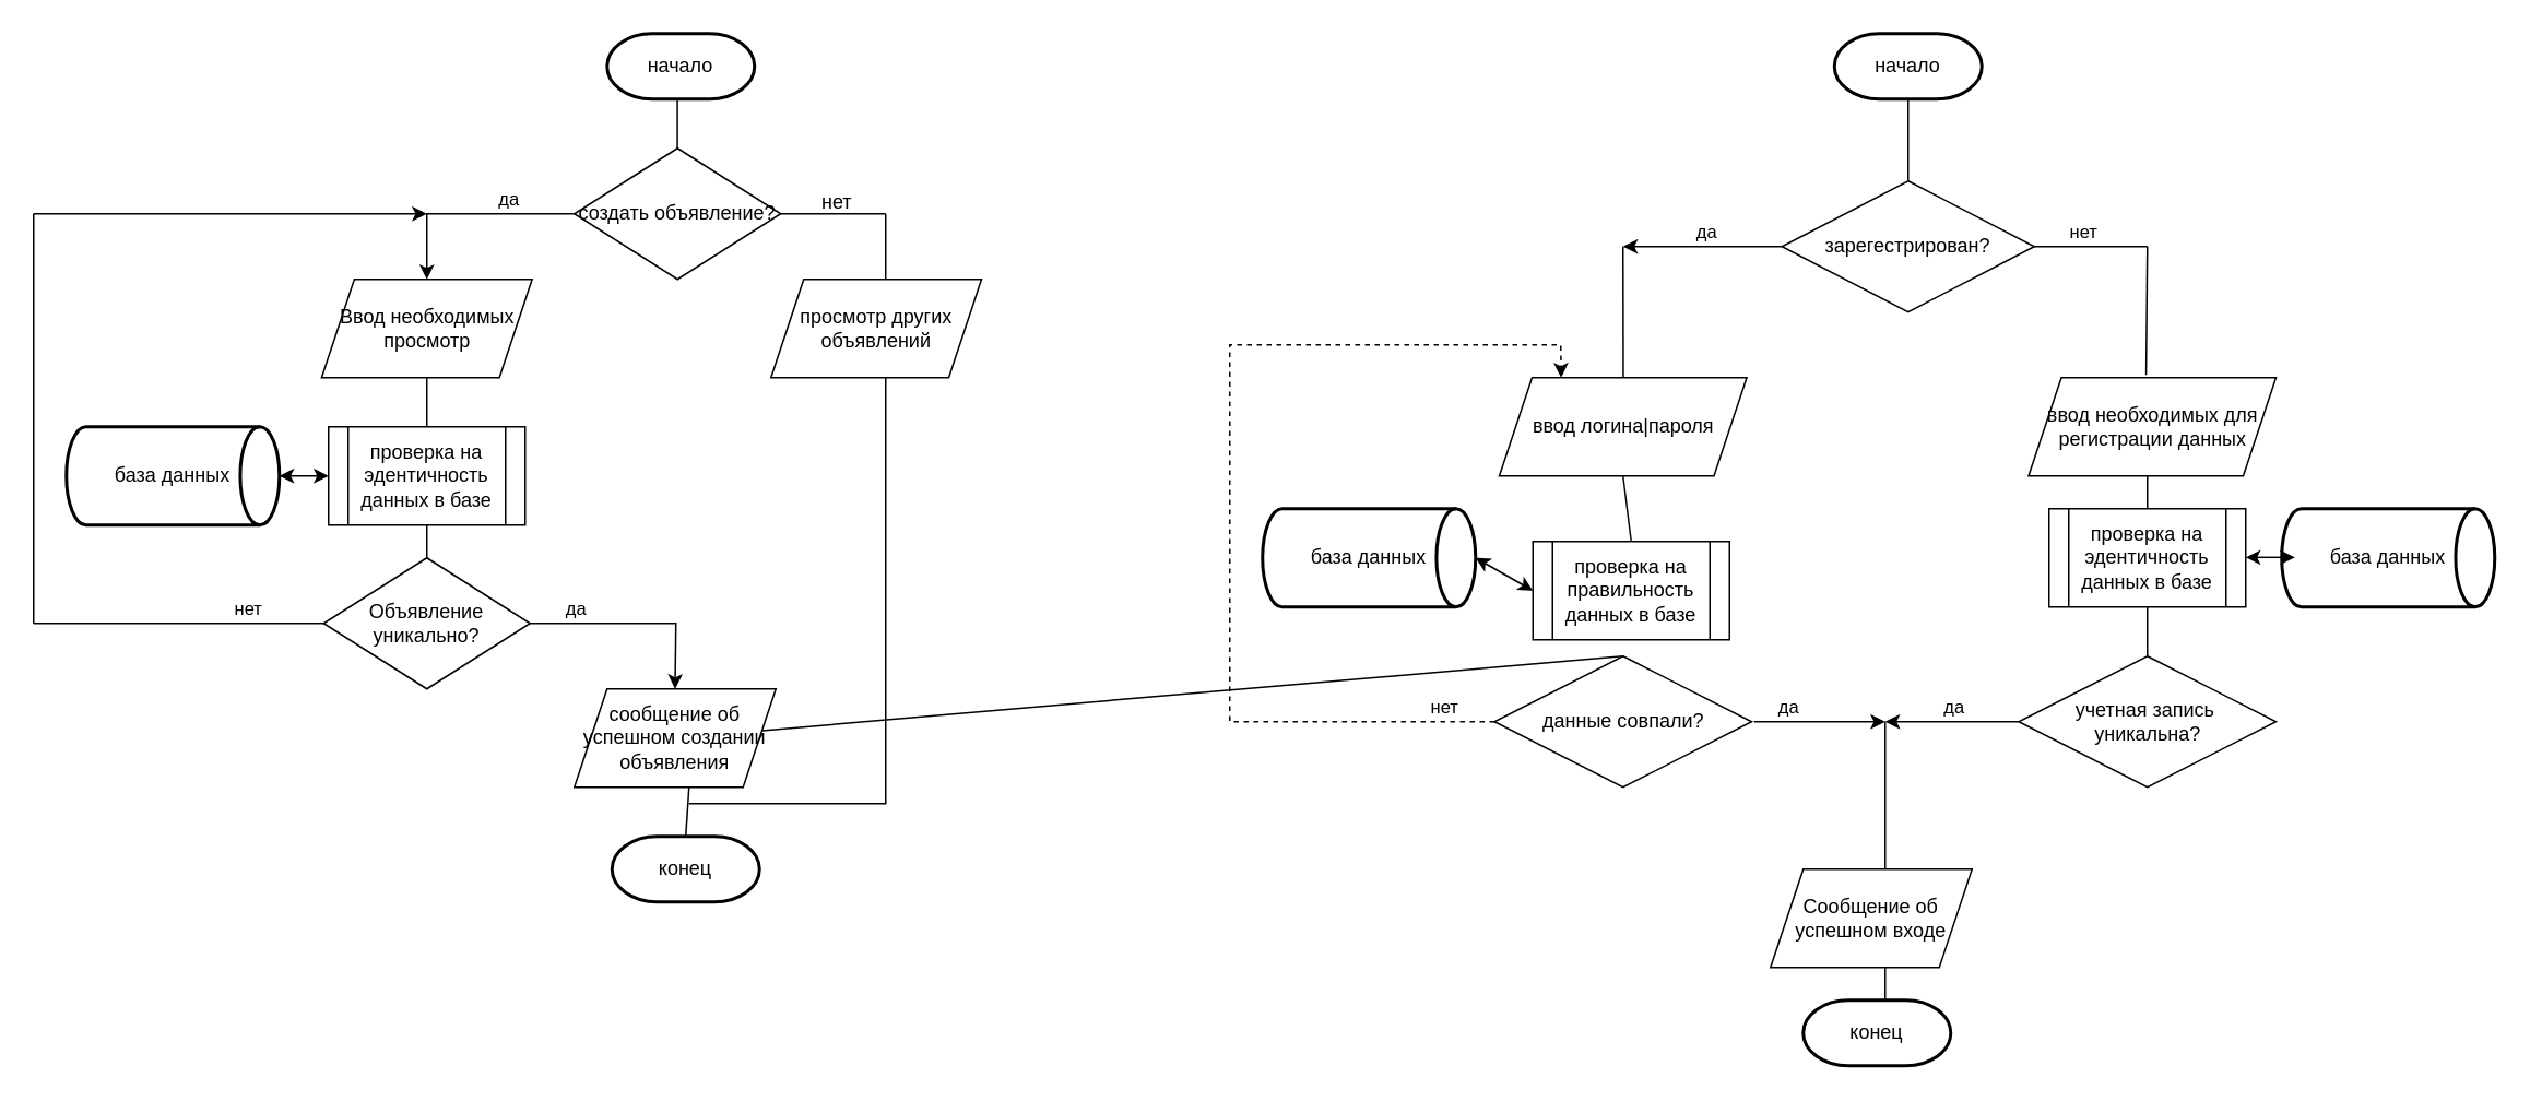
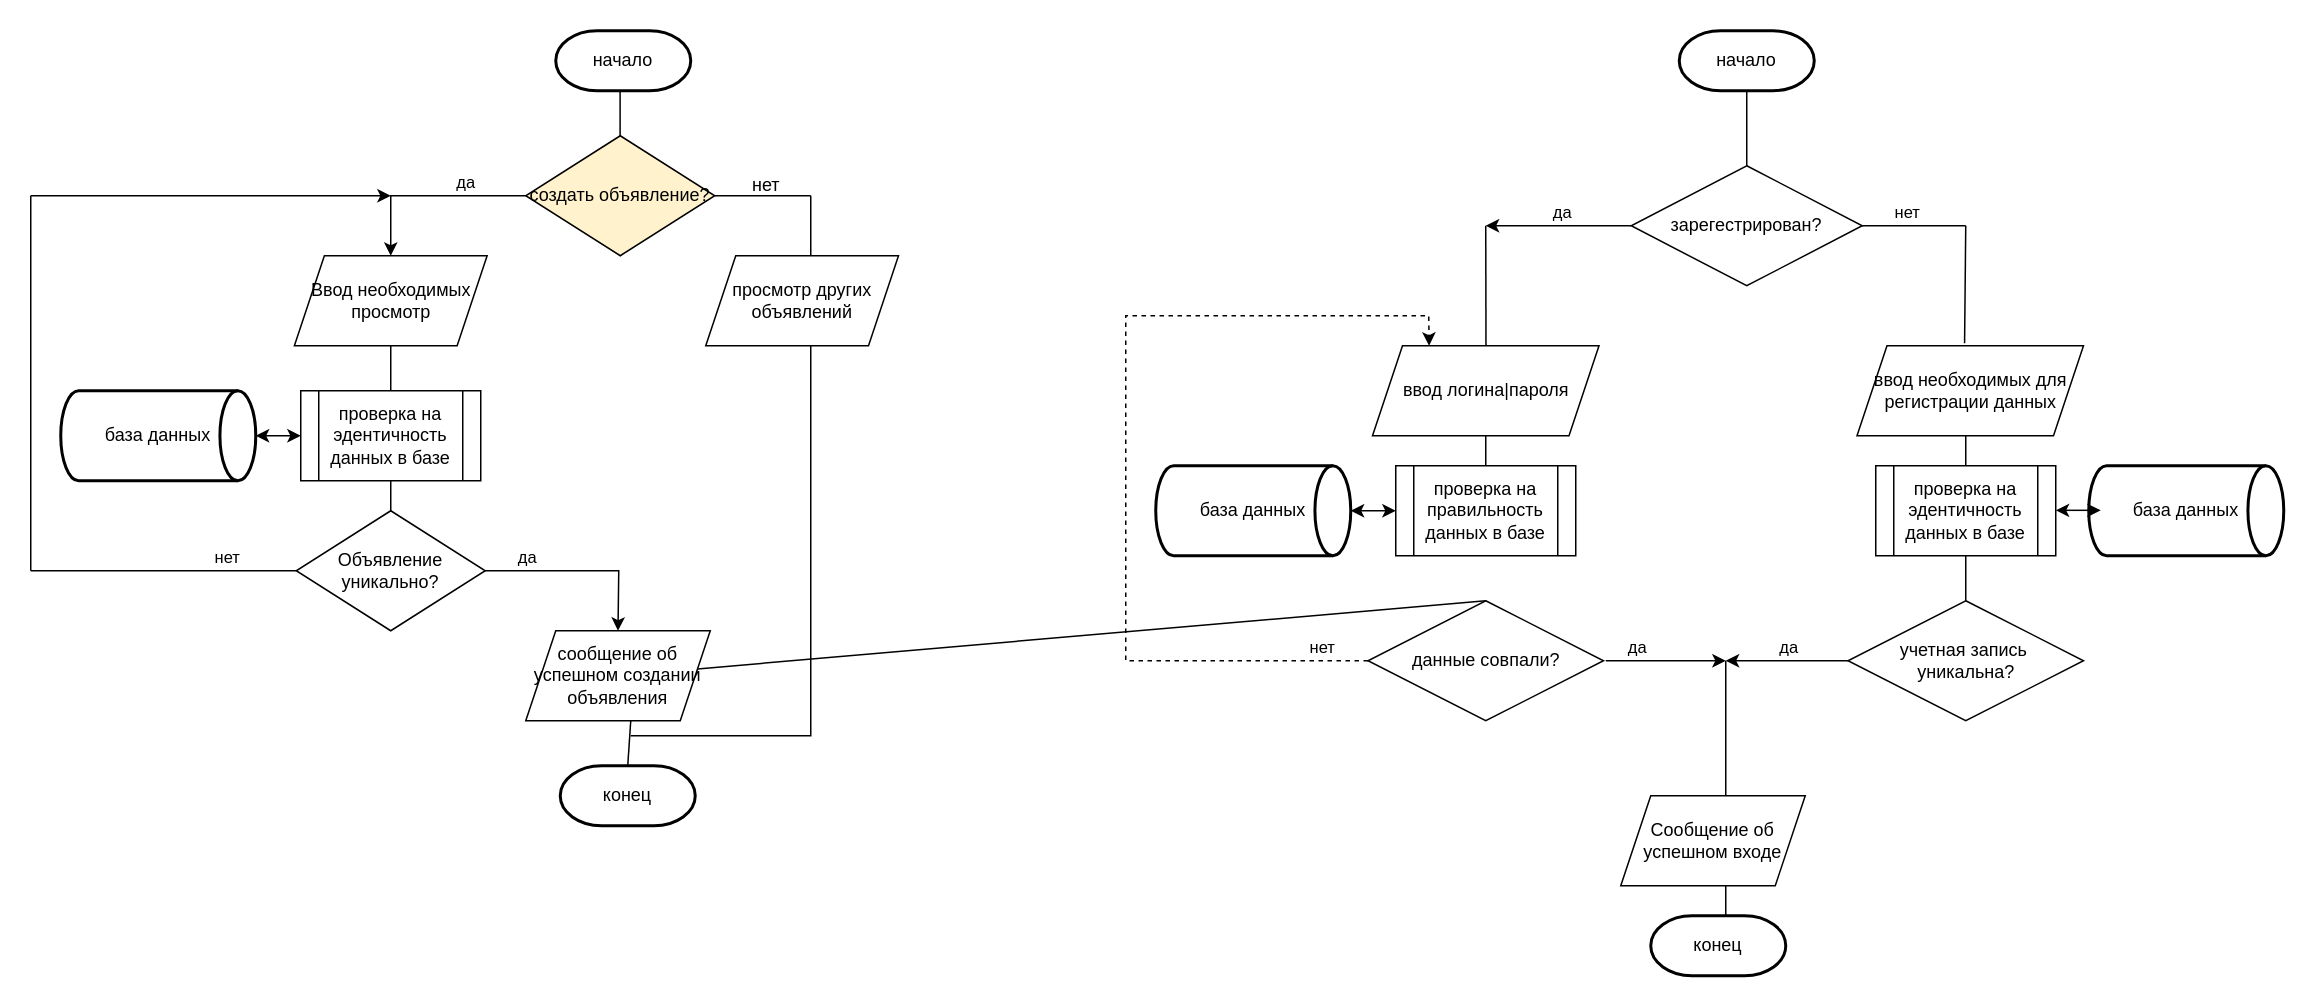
  <mxCell id="0" />
  <mxCell id="1" parent="0" />
  <mxCell id="2" value="" style="endArrow=none;html=1;rounded=0;" parent="1" edge="1"><mxGeometry width="50" height="50" relative="1" as="geometry"><mxPoint x="1164" y="110" as="sourcePoint" /><mxPoint x="1164" y="60" as="targetPoint" /></mxGeometry></mxCell>
  <mxCell id="3" style="edgeStyle=none;rounded=0;orthogonalLoop=1;jettySize=auto;html=1;" parent="1" source="5" edge="1"><mxGeometry relative="1" as="geometry"><mxPoint x="990" y="150" as="targetPoint" /></mxGeometry></mxCell>
  <mxCell id="4" value="да" style="edgeLabel;html=1;align=center;verticalAlign=middle;resizable=0;points=[];" parent="3" vertex="1" connectable="0"><mxGeometry x="-0.12" y="1" relative="1" as="geometry"><mxPoint x="-4" y="-11" as="offset" /></mxGeometry></mxCell>
  <mxCell id="5" value="зарегестрирован?" style="rhombus;whiteSpace=wrap;html=1;" parent="1" vertex="1"><mxGeometry x="1087" y="110" width="154" height="80" as="geometry" /></mxCell>
  <mxCell id="6" value="ввод логина|&lt;span style=&quot;background-color: initial;&quot;&gt;пароля&lt;/span&gt;" style="shape=parallelogram;perimeter=parallelogramPerimeter;whiteSpace=wrap;html=1;fixedSize=1;" parent="1" vertex="1"><mxGeometry x="914.5" y="230" width="151" height="60" as="geometry" /></mxCell>
- <mxCell id="7" value="проверка на правильность данных в базе" style="shape=process;whiteSpace=wrap;html=1;backgroundOutline=1;strokeColor=default;" parent="1" vertex="1"><mxGeometry x="935" y="330" width="120" height="60" as="geometry" /></mxCell>
+ <mxCell id="7" value="проверка на правильность данных в базе" style="shape=process;whiteSpace=wrap;html=1;backgroundOutline=1;strokeColor=default;" parent="1" vertex="1"><mxGeometry x="930" y="310" width="120" height="60" as="geometry" /></mxCell>
  <mxCell id="8" value="" style="endArrow=none;html=1;rounded=0;" parent="1" edge="1"><mxGeometry width="50" height="50" relative="1" as="geometry"><mxPoint x="990.16" y="230" as="sourcePoint" /><mxPoint x="990" y="150" as="targetPoint" /></mxGeometry></mxCell>
  <mxCell id="9" value="" style="endArrow=none;html=1;rounded=0;exitX=0.5;exitY=0;exitDx=0;exitDy=0;" parent="1" source="7" edge="1"><mxGeometry width="50" height="50" relative="1" as="geometry"><mxPoint x="940" y="340" as="sourcePoint" /><mxPoint x="990" y="290" as="targetPoint" /></mxGeometry></mxCell>
  <mxCell id="10" value="база данных" style="strokeWidth=2;html=1;shape=mxgraph.flowchart.direct_data;whiteSpace=wrap;" parent="1" vertex="1"><mxGeometry x="770" y="310" width="130" height="60" as="geometry" /></mxCell>
  <mxCell id="11" value="" style="endArrow=classic;startArrow=classic;html=1;rounded=0;entryX=0;entryY=0.5;entryDx=0;entryDy=0;" parent="1" target="7" edge="1"><mxGeometry width="50" height="50" relative="1" as="geometry"><mxPoint x="900" y="340" as="sourcePoint" /><mxPoint x="950" y="290" as="targetPoint" /></mxGeometry></mxCell>
  <mxCell id="12" style="edgeStyle=none;rounded=0;orthogonalLoop=1;jettySize=auto;html=1;entryX=0.25;entryY=0;entryDx=0;entryDy=0;dashed=1;" parent="1" source="14" target="6" edge="1"><mxGeometry relative="1" as="geometry"><mxPoint y="440" as="targetPoint" x="750" /><Array as="points"><mxPoint y="440" x="750" /><mxPoint y="210" x="750" /><mxPoint x="850" y="210" /><mxPoint x="952" y="210" /></Array></mxGeometry></mxCell>
  <mxCell id="13" value="нет" style="edgeLabel;html=1;align=center;verticalAlign=middle;resizable=0;points=[];" parent="12" vertex="1" connectable="0"><mxGeometry x="-0.494" y="-3" relative="1" as="geometry"><mxPoint x="124" y="-7" as="offset" /></mxGeometry></mxCell>
  <mxCell id="14" value="данные совпали?" style="rhombus;whiteSpace=wrap;html=1;" parent="1" vertex="1"><mxGeometry x="911.5" y="400" width="157" height="80" as="geometry" /></mxCell>
  <mxCell id="15" value="" style="endArrow=none;html=1;rounded=0;exitX=0.5;exitY=0;exitDx=0;exitDy=0;" parent="1" source="14" target="46" edge="1"><mxGeometry width="50" height="50" relative="1" as="geometry"><mxPoint x="990" y="397" as="sourcePoint" /><mxPoint x="1040" y="340" as="targetPoint" /></mxGeometry></mxCell>
  <mxCell id="16" value="Сообщение об успешном входе" style="shape=parallelogram;perimeter=parallelogramPerimeter;whiteSpace=wrap;html=1;fixedSize=1;" parent="1" vertex="1"><mxGeometry x="1080" y="530" width="123" height="60" as="geometry" /></mxCell>
  <mxCell id="17" value="" style="endArrow=none;html=1;rounded=0;exitX=0.569;exitY=0;exitDx=0;exitDy=0;exitPerimeter=0;" parent="1" source="16" edge="1"><mxGeometry width="50" height="50" relative="1" as="geometry"><mxPoint x="1100" y="490" as="sourcePoint" /><mxPoint x="1150" y="440" as="targetPoint" /></mxGeometry></mxCell>
  <mxCell id="18" value="ввод необходимых для регистрации данных" style="shape=parallelogram;perimeter=parallelogramPerimeter;whiteSpace=wrap;html=1;fixedSize=1;strokeColor=default;" parent="1" vertex="1"><mxGeometry x="1237.5" y="230" width="151" height="60" as="geometry" /></mxCell>
  <mxCell id="19" value="" style="endArrow=none;html=1;rounded=0;" parent="1" edge="1"><mxGeometry width="50" height="50" relative="1" as="geometry"><mxPoint x="1240" y="150" as="sourcePoint" /><mxPoint x="1310" y="150" as="targetPoint" /></mxGeometry></mxCell>
  <mxCell id="20" value="нет" style="edgeLabel;html=1;align=center;verticalAlign=middle;resizable=0;points=[];" parent="19" vertex="1" connectable="0"><mxGeometry x="-0.368" relative="1" as="geometry"><mxPoint x="8" y="-10" as="offset" /></mxGeometry></mxCell>
  <mxCell id="21" value="" style="endArrow=none;html=1;rounded=0;exitX=0.475;exitY=-0.029;exitDx=0;exitDy=0;exitPerimeter=0;" parent="1" source="18" edge="1"><mxGeometry width="50" height="50" relative="1" as="geometry"><mxPoint x="1300" y="228" as="sourcePoint" /><mxPoint x="1310" y="150" as="targetPoint" /></mxGeometry></mxCell>
  <mxCell id="22" value="проверка на эдентичность данных в базе" style="shape=process;whiteSpace=wrap;html=1;backgroundOutline=1;strokeColor=default;" parent="1" vertex="1"><mxGeometry x="1250" y="310" width="120" height="60" as="geometry" /></mxCell>
  <mxCell id="23" value="" style="endArrow=none;html=1;rounded=0;exitX=0.5;exitY=0;exitDx=0;exitDy=0;" parent="1" edge="1"><mxGeometry width="50" height="50" relative="1" as="geometry"><mxPoint x="1310" y="310" as="sourcePoint" /><mxPoint x="1310" y="290" as="targetPoint" /></mxGeometry></mxCell>
  <mxCell id="24" value="база данных" style="strokeWidth=2;html=1;shape=mxgraph.flowchart.direct_data;whiteSpace=wrap;strokeColor=default;" parent="1" vertex="1"><mxGeometry x="1392" y="310" width="130" height="60" as="geometry" /></mxCell>
  <mxCell id="25" value="" style="endArrow=classic;startArrow=classic;html=1;rounded=0;entryX=0;entryY=0.5;entryDx=0;entryDy=0;strokeColor=default;" parent="1" edge="1"><mxGeometry width="50" height="50" relative="1" as="geometry"><mxPoint x="1370" y="339.71" as="sourcePoint" /><mxPoint x="1400" y="339.71" as="targetPoint" /></mxGeometry></mxCell>
  <mxCell id="26" style="edgeStyle=none;rounded=0;orthogonalLoop=1;jettySize=auto;html=1;" parent="1" source="28" edge="1"><mxGeometry relative="1" as="geometry"><mxPoint x="1150" y="440" as="targetPoint" /></mxGeometry></mxCell>
  <mxCell id="27" value="да" style="edgeLabel;html=1;align=center;verticalAlign=middle;resizable=0;points=[];" parent="26" vertex="1" connectable="0"><mxGeometry x="-0.019" y="-1" relative="1" as="geometry"><mxPoint y="-9" as="offset" /></mxGeometry></mxCell>
  <mxCell id="28" value="учетная запись&amp;nbsp;&lt;div&gt;уникальна?&lt;/div&gt;" style="rhombus;whiteSpace=wrap;html=1;" parent="1" vertex="1"><mxGeometry x="1231.5" y="400" width="157" height="80" as="geometry" /></mxCell>
  <mxCell id="29" value="" style="endArrow=none;html=1;rounded=0;entryX=0.5;entryY=1;entryDx=0;entryDy=0;exitX=0.5;exitY=0;exitDx=0;exitDy=0;" parent="1" edge="1"><mxGeometry width="50" height="50" relative="1" as="geometry"><mxPoint x="1310" y="400" as="sourcePoint" /><mxPoint x="1310" y="370" as="targetPoint" /></mxGeometry></mxCell>
  <mxCell id="30" value="" style="endArrow=none;html=1;rounded=0;exitX=0.5;exitY=0;exitDx=0;exitDy=0;" parent="1" edge="1"><mxGeometry width="50" height="50" relative="1" as="geometry"><mxPoint x="1150" y="610" as="sourcePoint" /><mxPoint x="1150" y="590" as="targetPoint" /></mxGeometry></mxCell>
- <mxCell id="31" value="создать объявление?" style="rhombus;whiteSpace=wrap;html=1;strokeColor=default;" parent="1" vertex="1"><mxGeometry x="350" y="90" width="126" height="80" as="geometry" /></mxCell>
+ <mxCell id="31" value="создать объявление?" style="rhombus;whiteSpace=wrap;html=1;strokeColor=default;fillColor=#fff2cc;" parent="1" vertex="1"><mxGeometry x="350" y="90" width="126" height="80" as="geometry" /></mxCell>
  <mxCell id="32" value="" style="endArrow=none;html=1;rounded=0;" parent="1" edge="1"><mxGeometry width="50" height="50" relative="1" as="geometry"><mxPoint x="412.9" y="90" as="sourcePoint" /><mxPoint x="412.9" y="60" as="targetPoint" /></mxGeometry></mxCell>
  <mxCell id="33" value="Ввод необходимых просмотр" style="shape=parallelogram;perimeter=parallelogramPerimeter;whiteSpace=wrap;html=1;fixedSize=1;" parent="1" vertex="1"><mxGeometry x="195.75" y="170" width="128.5" height="60" as="geometry" /></mxCell>
  <mxCell id="34" style="edgeStyle=none;rounded=0;orthogonalLoop=1;jettySize=auto;html=1;" parent="1" source="31" edge="1"><mxGeometry relative="1" as="geometry"><mxPoint x="260" y="170" as="targetPoint" /><Array as="points"><mxPoint x="260" y="130" /></Array></mxGeometry></mxCell>
  <mxCell id="35" value="да" style="edgeLabel;html=1;align=center;verticalAlign=middle;resizable=0;points=[];" parent="34" vertex="1" connectable="0"><mxGeometry x="-0.315" relative="1" as="geometry"><mxPoint x="4" y="-10" as="offset" /></mxGeometry></mxCell>
  <mxCell id="36" value="проверка на эдентичность данных в базе" style="shape=process;whiteSpace=wrap;html=1;backgroundOutline=1;strokeColor=default;" parent="1" vertex="1"><mxGeometry x="200" y="260" width="120" height="60" as="geometry" /></mxCell>
  <mxCell id="37" value="" style="endArrow=none;html=1;rounded=0;exitX=0.5;exitY=0;exitDx=0;exitDy=0;" parent="1" source="36" edge="1"><mxGeometry width="50" height="50" relative="1" as="geometry"><mxPoint x="260" y="269" as="sourcePoint" /><mxPoint x="260" y="230" as="targetPoint" /><Array as="points"><mxPoint x="260" y="260" /></Array></mxGeometry></mxCell>
  <mxCell id="38" value="база данных" style="strokeWidth=2;html=1;shape=mxgraph.flowchart.direct_data;whiteSpace=wrap;" parent="1" vertex="1"><mxGeometry x="40" y="260" width="130" height="60" as="geometry" /></mxCell>
  <mxCell id="39" value="" style="endArrow=classic;startArrow=classic;html=1;rounded=0;entryX=0;entryY=0.5;entryDx=0;entryDy=0;" parent="1" edge="1"><mxGeometry width="50" height="50" relative="1" as="geometry"><mxPoint x="170" y="290" as="sourcePoint" /><mxPoint x="200" y="290" as="targetPoint" /></mxGeometry></mxCell>
  <mxCell id="40" value="" style="endArrow=none;html=1;rounded=0;" parent="1" edge="1"><mxGeometry width="50" height="50" relative="1" as="geometry"><mxPoint x="260" y="350" as="sourcePoint" /><mxPoint x="260" y="320" as="targetPoint" /></mxGeometry></mxCell>
  <mxCell id="41" style="edgeStyle=none;rounded=0;orthogonalLoop=1;jettySize=auto;html=1;entryX=0.5;entryY=0;entryDx=0;entryDy=0;" parent="1" target="46" edge="1"><mxGeometry relative="1" as="geometry"><Array as="points"><mxPoint x="412" y="380" /></Array><mxPoint x="310" y="380" as="sourcePoint" /></mxGeometry></mxCell>
  <mxCell id="42" value="да" style="edgeLabel;html=1;align=center;verticalAlign=middle;resizable=0;points=[];" parent="41" vertex="1" connectable="0"><mxGeometry x="-0.407" relative="1" as="geometry"><mxPoint x="-2" y="-10" as="offset" /></mxGeometry></mxCell>
  <mxCell id="43" value="" style="endArrow=none;html=1;rounded=0;" parent="1" edge="1"><mxGeometry width="50" height="50" relative="1" as="geometry"><mxPoint x="20" y="380" as="sourcePoint" /><mxPoint x="200" y="380" as="targetPoint" /></mxGeometry></mxCell>
  <mxCell id="44" value="нет" style="edgeLabel;html=1;align=center;verticalAlign=middle;resizable=0;points=[];" parent="43" vertex="1" connectable="0"><mxGeometry x="0.277" y="-3" relative="1" as="geometry"><mxPoint x="15" y="-13" as="offset" /></mxGeometry></mxCell>
  <mxCell id="45" value="" style="endArrow=none;html=1;rounded=0;" parent="1" edge="1"><mxGeometry width="50" height="50" relative="1" as="geometry"><mxPoint x="20" y="380" as="sourcePoint" /><mxPoint x="20" y="130" as="targetPoint" /></mxGeometry></mxCell>
  <mxCell id="46" value="сообщение об успешном создании объявления" style="shape=parallelogram;perimeter=parallelogramPerimeter;whiteSpace=wrap;html=1;fixedSize=1;" parent="1" vertex="1"><mxGeometry x="350" y="420" width="123" height="60" as="geometry" /></mxCell>
  <mxCell id="47" value="" style="endArrow=none;html=1;rounded=0;exitX=1;exitY=0.5;exitDx=0;exitDy=0;" parent="1" source="31" edge="1"><mxGeometry width="50" height="50" relative="1" as="geometry"><mxPoint x="480" y="130" as="sourcePoint" /><mxPoint x="540" y="130" as="targetPoint" /></mxGeometry></mxCell>
  <mxCell id="48" value="" style="endArrow=none;html=1;rounded=0;" parent="1" edge="1"><mxGeometry width="50" height="50" relative="1" as="geometry"><mxPoint x="540" y="170" as="sourcePoint" /><mxPoint x="540" y="130" as="targetPoint" /></mxGeometry></mxCell>
  <mxCell id="49" value="просмотр других объявлений" style="shape=parallelogram;perimeter=parallelogramPerimeter;whiteSpace=wrap;html=1;fixedSize=1;" parent="1" vertex="1"><mxGeometry x="470" y="170" width="128.5" height="60" as="geometry" /></mxCell>
  <mxCell id="50" value="нет" style="text;html=1;align=center;verticalAlign=middle;resizable=0;points=[];autosize=1;strokeColor=none;fillColor=none;" parent="1" vertex="1"><mxGeometry x="490" y="108" width="40" height="30" as="geometry" /></mxCell>
  <mxCell id="51" value="" style="endArrow=none;html=1;rounded=0;" parent="1" edge="1"><mxGeometry width="50" height="50" relative="1" as="geometry"><mxPoint x="420" y="490" as="sourcePoint" /><mxPoint x="540" y="230" as="targetPoint" /><Array as="points"><mxPoint x="500" y="490" /><mxPoint x="540" y="490" /></Array></mxGeometry></mxCell>
  <mxCell id="52" value="" style="endArrow=classic;html=1;rounded=0;" parent="1" edge="1"><mxGeometry width="50" height="50" relative="1" as="geometry"><mxPoint x="20" y="130" as="sourcePoint" /><mxPoint x="260" y="130" as="targetPoint" /><Array as="points"><mxPoint x="140" y="130" /></Array></mxGeometry></mxCell>
  <mxCell id="53" value="начало" style="strokeWidth=2;html=1;shape=mxgraph.flowchart.terminator;whiteSpace=wrap;" parent="1" vertex="1"><mxGeometry x="1119" y="20" width="90" height="40" as="geometry" /></mxCell>
  <mxCell id="54" value="конец" style="strokeWidth=2;html=1;shape=mxgraph.flowchart.terminator;whiteSpace=wrap;" parent="1" vertex="1"><mxGeometry x="373" y="510" width="90" height="40" as="geometry" /></mxCell>
  <mxCell id="55" value="" style="endArrow=none;html=1;rounded=0;exitX=0.5;exitY=0;exitDx=0;exitDy=0;exitPerimeter=0;" parent="1" source="54" edge="1"><mxGeometry width="50" height="50" relative="1" as="geometry"><mxPoint x="370" y="530" as="sourcePoint" /><mxPoint x="420" y="480" as="targetPoint" /></mxGeometry></mxCell>
  <mxCell id="56" value="" style="endArrow=classic;html=1;rounded=0;" parent="1" edge="1"><mxGeometry width="50" height="50" relative="1" as="geometry"><mxPoint x="1070" y="440" as="sourcePoint" /><mxPoint x="1150" y="440" as="targetPoint" /></mxGeometry></mxCell>
  <mxCell id="57" value="да" style="edgeLabel;html=1;align=center;verticalAlign=middle;resizable=0;points=[];" parent="56" vertex="1" connectable="0"><mxGeometry x="-0.55" y="-1" relative="1" as="geometry"><mxPoint x="2" y="-11" as="offset" /></mxGeometry></mxCell>
  <mxCell id="58" value="начало" style="strokeWidth=2;html=1;shape=mxgraph.flowchart.terminator;whiteSpace=wrap;strokeColor=default;" parent="1" vertex="1"><mxGeometry x="370" y="20" width="90" height="40" as="geometry" /></mxCell>
  <mxCell id="59" value="конец" style="strokeWidth=2;html=1;shape=mxgraph.flowchart.terminator;whiteSpace=wrap;" parent="1" vertex="1"><mxGeometry x="1100" y="610" width="90" height="40" as="geometry" /></mxCell>
  <mxCell id="60" value="Объявление уникально?" style="rhombus;whiteSpace=wrap;html=1;strokeColor=default;" vertex="1" parent="1"><mxGeometry x="197" y="340" width="126" height="80" as="geometry" /></mxCell>
